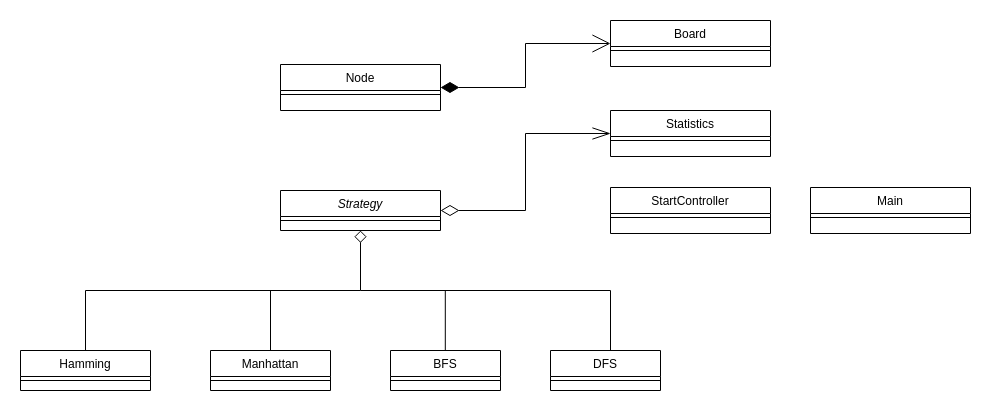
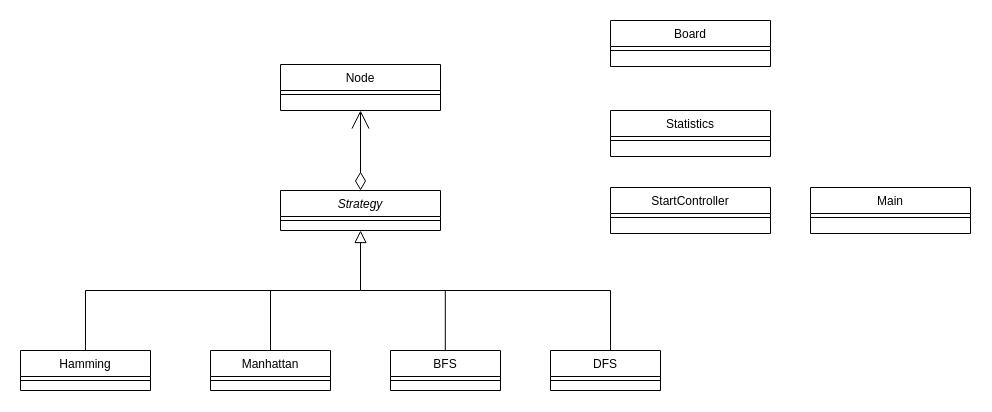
  <mxCell id="0" />
  <mxCell id="1" parent="0" />
- <mxCell id="2" value="" style="endArrow=diamond;endSize=10;endFill=0;shadow=0;strokeWidth=1;rounded=0;edgeStyle=elbowEdgeStyle;elbow=vertical;" parent="1" source="13" target="7" edge="1"><mxGeometry width="160" relative="1" as="geometry"><mxPoint x="110" y="313" as="sourcePoint" /><mxPoint x="110" y="313" as="targetPoint" /></mxGeometry></mxCell>
+ <mxCell id="2" value="" style="endArrow=block;endSize=10;endFill=0;shadow=0;strokeWidth=1;rounded=0;edgeStyle=elbowEdgeStyle;elbow=vertical;" parent="1" source="13" target="7" edge="1"><mxGeometry width="160" relative="1" as="geometry"><mxPoint x="110" y="313" as="sourcePoint" /><mxPoint x="110" y="313" as="targetPoint" /></mxGeometry></mxCell>
  <mxCell id="3" value="DFS" style="swimlane;fontStyle=0;align=center;verticalAlign=top;childLayout=stackLayout;horizontal=1;startSize=26;horizontalStack=0;resizeParent=1;resizeLast=0;collapsible=1;marginBottom=0;rounded=0;shadow=0;strokeWidth=1;" vertex="1" parent="1"><mxGeometry x="550" y="350" width="110" height="40" as="geometry"><mxRectangle x="340" y="380" width="170" height="26" as="alternateBounds" /></mxGeometry></mxCell>
  <mxCell id="4" value="" style="line;html=1;strokeWidth=1;align=left;verticalAlign=middle;spacingTop=-1;spacingLeft=3;spacingRight=3;rotatable=0;labelPosition=right;points=[];portConstraint=eastwest;" vertex="1" parent="3"><mxGeometry y="26" width="110" height="8" as="geometry" /></mxCell>
- <mxCell id="5" style="edgeStyle=orthogonalEdgeStyle;rounded=0;orthogonalLoop=1;jettySize=auto;html=1;entryX=0;entryY=0.5;entryDx=0;entryDy=0;endArrow=openThin;endFill=0;startArrow=diamondThin;startFill=0;strokeWidth=1;startSize=16;endSize=16;" edge="1" parent="1" source="7" target="24"><mxGeometry relative="1" as="geometry" /></mxCell>
+ <mxCell id="6" style="edgeStyle=orthogonalEdgeStyle;rounded=0;orthogonalLoop=1;jettySize=auto;html=1;entryX=0.5;entryY=1;entryDx=0;entryDy=0;startArrow=diamondThin;startFill=0;startSize=16;endArrow=open;endFill=0;endSize=16;strokeWidth=1;" edge="1" parent="1" source="7" target="20"><mxGeometry relative="1" as="geometry" /></mxCell>
  <mxCell id="7" value="Strategy" style="swimlane;fontStyle=2;align=center;verticalAlign=top;childLayout=stackLayout;horizontal=1;startSize=26;horizontalStack=0;resizeParent=1;resizeLast=0;collapsible=1;marginBottom=0;rounded=0;shadow=0;strokeWidth=1;" parent="1" vertex="1"><mxGeometry x="280" y="190" width="160" height="40" as="geometry"><mxRectangle x="230" y="140" width="160" height="26" as="alternateBounds" /></mxGeometry></mxCell>
  <mxCell id="8" value="" style="line;html=1;strokeWidth=1;align=left;verticalAlign=middle;spacingTop=-1;spacingLeft=3;spacingRight=3;rotatable=0;labelPosition=right;points=[];portConstraint=eastwest;" parent="7" vertex="1"><mxGeometry y="26" width="160" height="8" as="geometry" /></mxCell>
  <mxCell id="9" value="BFS" style="swimlane;fontStyle=0;align=center;verticalAlign=top;childLayout=stackLayout;horizontal=1;startSize=26;horizontalStack=0;resizeParent=1;resizeLast=0;collapsible=1;marginBottom=0;rounded=0;shadow=0;strokeWidth=1;" vertex="1" parent="1"><mxGeometry x="390" y="350" width="110" height="40" as="geometry"><mxRectangle x="340" y="380" width="170" height="26" as="alternateBounds" /></mxGeometry></mxCell>
  <mxCell id="10" value="" style="line;html=1;strokeWidth=1;align=left;verticalAlign=middle;spacingTop=-1;spacingLeft=3;spacingRight=3;rotatable=0;labelPosition=right;points=[];portConstraint=eastwest;" vertex="1" parent="9"><mxGeometry y="26" width="110" height="8" as="geometry" /></mxCell>
  <mxCell id="11" value="Manhattan" style="swimlane;fontStyle=0;align=center;verticalAlign=top;childLayout=stackLayout;horizontal=1;startSize=26;horizontalStack=0;resizeParent=1;resizeLast=0;collapsible=1;marginBottom=0;rounded=0;shadow=0;strokeWidth=1;" parent="1" vertex="1"><mxGeometry x="210" y="350" width="120" height="40" as="geometry"><mxRectangle x="340" y="380" width="170" height="26" as="alternateBounds" /></mxGeometry></mxCell>
  <mxCell id="12" value="" style="line;html=1;strokeWidth=1;align=left;verticalAlign=middle;spacingTop=-1;spacingLeft=3;spacingRight=3;rotatable=0;labelPosition=right;points=[];portConstraint=eastwest;" parent="11" vertex="1"><mxGeometry y="26" width="120" height="8" as="geometry" /></mxCell>
  <mxCell id="13" value="Hamming" style="swimlane;fontStyle=0;align=center;verticalAlign=top;childLayout=stackLayout;horizontal=1;startSize=26;horizontalStack=0;resizeParent=1;resizeLast=0;collapsible=1;marginBottom=0;rounded=0;shadow=0;strokeWidth=1;" parent="1" vertex="1"><mxGeometry x="20" y="350" width="130" height="40" as="geometry"><mxRectangle x="130" y="380" width="160" height="26" as="alternateBounds" /></mxGeometry></mxCell>
  <mxCell id="14" value="" style="line;html=1;strokeWidth=1;align=left;verticalAlign=middle;spacingTop=-1;spacingLeft=3;spacingRight=3;rotatable=0;labelPosition=right;points=[];portConstraint=eastwest;" parent="13" vertex="1"><mxGeometry y="26" width="130" height="8" as="geometry" /></mxCell>
  <mxCell id="15" value="" style="endArrow=none;html=1;strokeWidth=1;" edge="1" parent="1"><mxGeometry width="50" height="50" relative="1" as="geometry"><mxPoint x="270" y="350" as="sourcePoint" /><mxPoint x="270" y="290" as="targetPoint" /></mxGeometry></mxCell>
  <mxCell id="16" value="" style="endArrow=none;html=1;strokeWidth=1;" edge="1" parent="1"><mxGeometry width="50" height="50" relative="1" as="geometry"><mxPoint x="444.8" y="350" as="sourcePoint" /><mxPoint x="444.8" y="290" as="targetPoint" /></mxGeometry></mxCell>
  <mxCell id="17" value="" style="endArrow=none;html=1;strokeWidth=1;" edge="1" parent="1"><mxGeometry width="50" height="50" relative="1" as="geometry"><mxPoint x="610" y="350" as="sourcePoint" /><mxPoint x="610" y="290" as="targetPoint" /></mxGeometry></mxCell>
  <mxCell id="18" value="" style="endArrow=none;html=1;strokeWidth=1;" edge="1" parent="1"><mxGeometry width="50" height="50" relative="1" as="geometry"><mxPoint x="360" y="290" as="sourcePoint" /><mxPoint x="610" y="290" as="targetPoint" /></mxGeometry></mxCell>
- <mxCell id="19" style="edgeStyle=orthogonalEdgeStyle;rounded=0;orthogonalLoop=1;jettySize=auto;html=1;entryX=0;entryY=0.5;entryDx=0;entryDy=0;startArrow=diamondThin;startFill=1;startSize=16;endArrow=open;endFill=0;endSize=16;strokeWidth=1;" edge="1" parent="1" source="20" target="22"><mxGeometry relative="1" as="geometry" /></mxCell>
  <mxCell id="20" value="Node" style="swimlane;fontStyle=0;align=center;verticalAlign=top;childLayout=stackLayout;horizontal=1;startSize=26;horizontalStack=0;resizeParent=1;resizeLast=0;collapsible=1;marginBottom=0;rounded=0;shadow=0;strokeWidth=1;" vertex="1" parent="1"><mxGeometry x="280" y="64" width="160" height="46" as="geometry"><mxRectangle x="550" y="140" width="160" height="26" as="alternateBounds" /></mxGeometry></mxCell>
  <mxCell id="21" value="" style="line;html=1;strokeWidth=1;align=left;verticalAlign=middle;spacingTop=-1;spacingLeft=3;spacingRight=3;rotatable=0;labelPosition=right;points=[];portConstraint=eastwest;" vertex="1" parent="20"><mxGeometry y="26" width="160" height="8" as="geometry" /></mxCell>
  <mxCell id="22" value="Board" style="swimlane;fontStyle=0;align=center;verticalAlign=top;childLayout=stackLayout;horizontal=1;startSize=26;horizontalStack=0;resizeParent=1;resizeLast=0;collapsible=1;marginBottom=0;rounded=0;shadow=0;strokeWidth=1;" vertex="1" parent="1"><mxGeometry x="610" y="20" width="160" height="46" as="geometry"><mxRectangle x="550" y="140" width="160" height="26" as="alternateBounds" /></mxGeometry></mxCell>
  <mxCell id="23" value="" style="line;html=1;strokeWidth=1;align=left;verticalAlign=middle;spacingTop=-1;spacingLeft=3;spacingRight=3;rotatable=0;labelPosition=right;points=[];portConstraint=eastwest;" vertex="1" parent="22"><mxGeometry y="26" width="160" height="8" as="geometry" /></mxCell>
  <mxCell id="24" value="Statistics&#10;" style="swimlane;fontStyle=0;align=center;verticalAlign=top;childLayout=stackLayout;horizontal=1;startSize=26;horizontalStack=0;resizeParent=1;resizeLast=0;collapsible=1;marginBottom=0;rounded=0;shadow=0;strokeWidth=1;" parent="1" vertex="1"><mxGeometry x="610" width="160" height="46" as="geometry" y="110"><mxRectangle x="550" y="140" width="160" height="26" as="alternateBounds" /></mxGeometry></mxCell>
  <mxCell id="25" value="" style="line;html=1;strokeWidth=1;align=left;verticalAlign=middle;spacingTop=-1;spacingLeft=3;spacingRight=3;rotatable=0;labelPosition=right;points=[];portConstraint=eastwest;" parent="24" vertex="1"><mxGeometry y="26" width="160" height="8" as="geometry" /></mxCell>
  <mxCell id="26" value="StartController" style="swimlane;fontStyle=0;align=center;verticalAlign=top;childLayout=stackLayout;horizontal=1;startSize=26;horizontalStack=0;resizeParent=1;resizeLast=0;collapsible=1;marginBottom=0;rounded=0;shadow=0;strokeWidth=1;" vertex="1" parent="1"><mxGeometry x="610" y="187" width="160" height="46" as="geometry"><mxRectangle x="550" y="140" width="160" height="26" as="alternateBounds" /></mxGeometry></mxCell>
  <mxCell id="27" value="" style="line;html=1;strokeWidth=1;align=left;verticalAlign=middle;spacingTop=-1;spacingLeft=3;spacingRight=3;rotatable=0;labelPosition=right;points=[];portConstraint=eastwest;" vertex="1" parent="26"><mxGeometry y="26" width="160" height="8" as="geometry" /></mxCell>
  <mxCell id="28" value="Main&#10;" style="swimlane;fontStyle=0;align=center;verticalAlign=top;childLayout=stackLayout;horizontal=1;startSize=26;horizontalStack=0;resizeParent=1;resizeLast=0;collapsible=1;marginBottom=0;rounded=0;shadow=0;strokeWidth=1;" vertex="1" parent="1"><mxGeometry x="810" y="187" width="160" height="46" as="geometry"><mxRectangle x="550" y="140" width="160" height="26" as="alternateBounds" /></mxGeometry></mxCell>
  <mxCell id="29" value="" style="line;html=1;strokeWidth=1;align=left;verticalAlign=middle;spacingTop=-1;spacingLeft=3;spacingRight=3;rotatable=0;labelPosition=right;points=[];portConstraint=eastwest;" vertex="1" parent="28"><mxGeometry y="26" width="160" height="8" as="geometry" /></mxCell>
